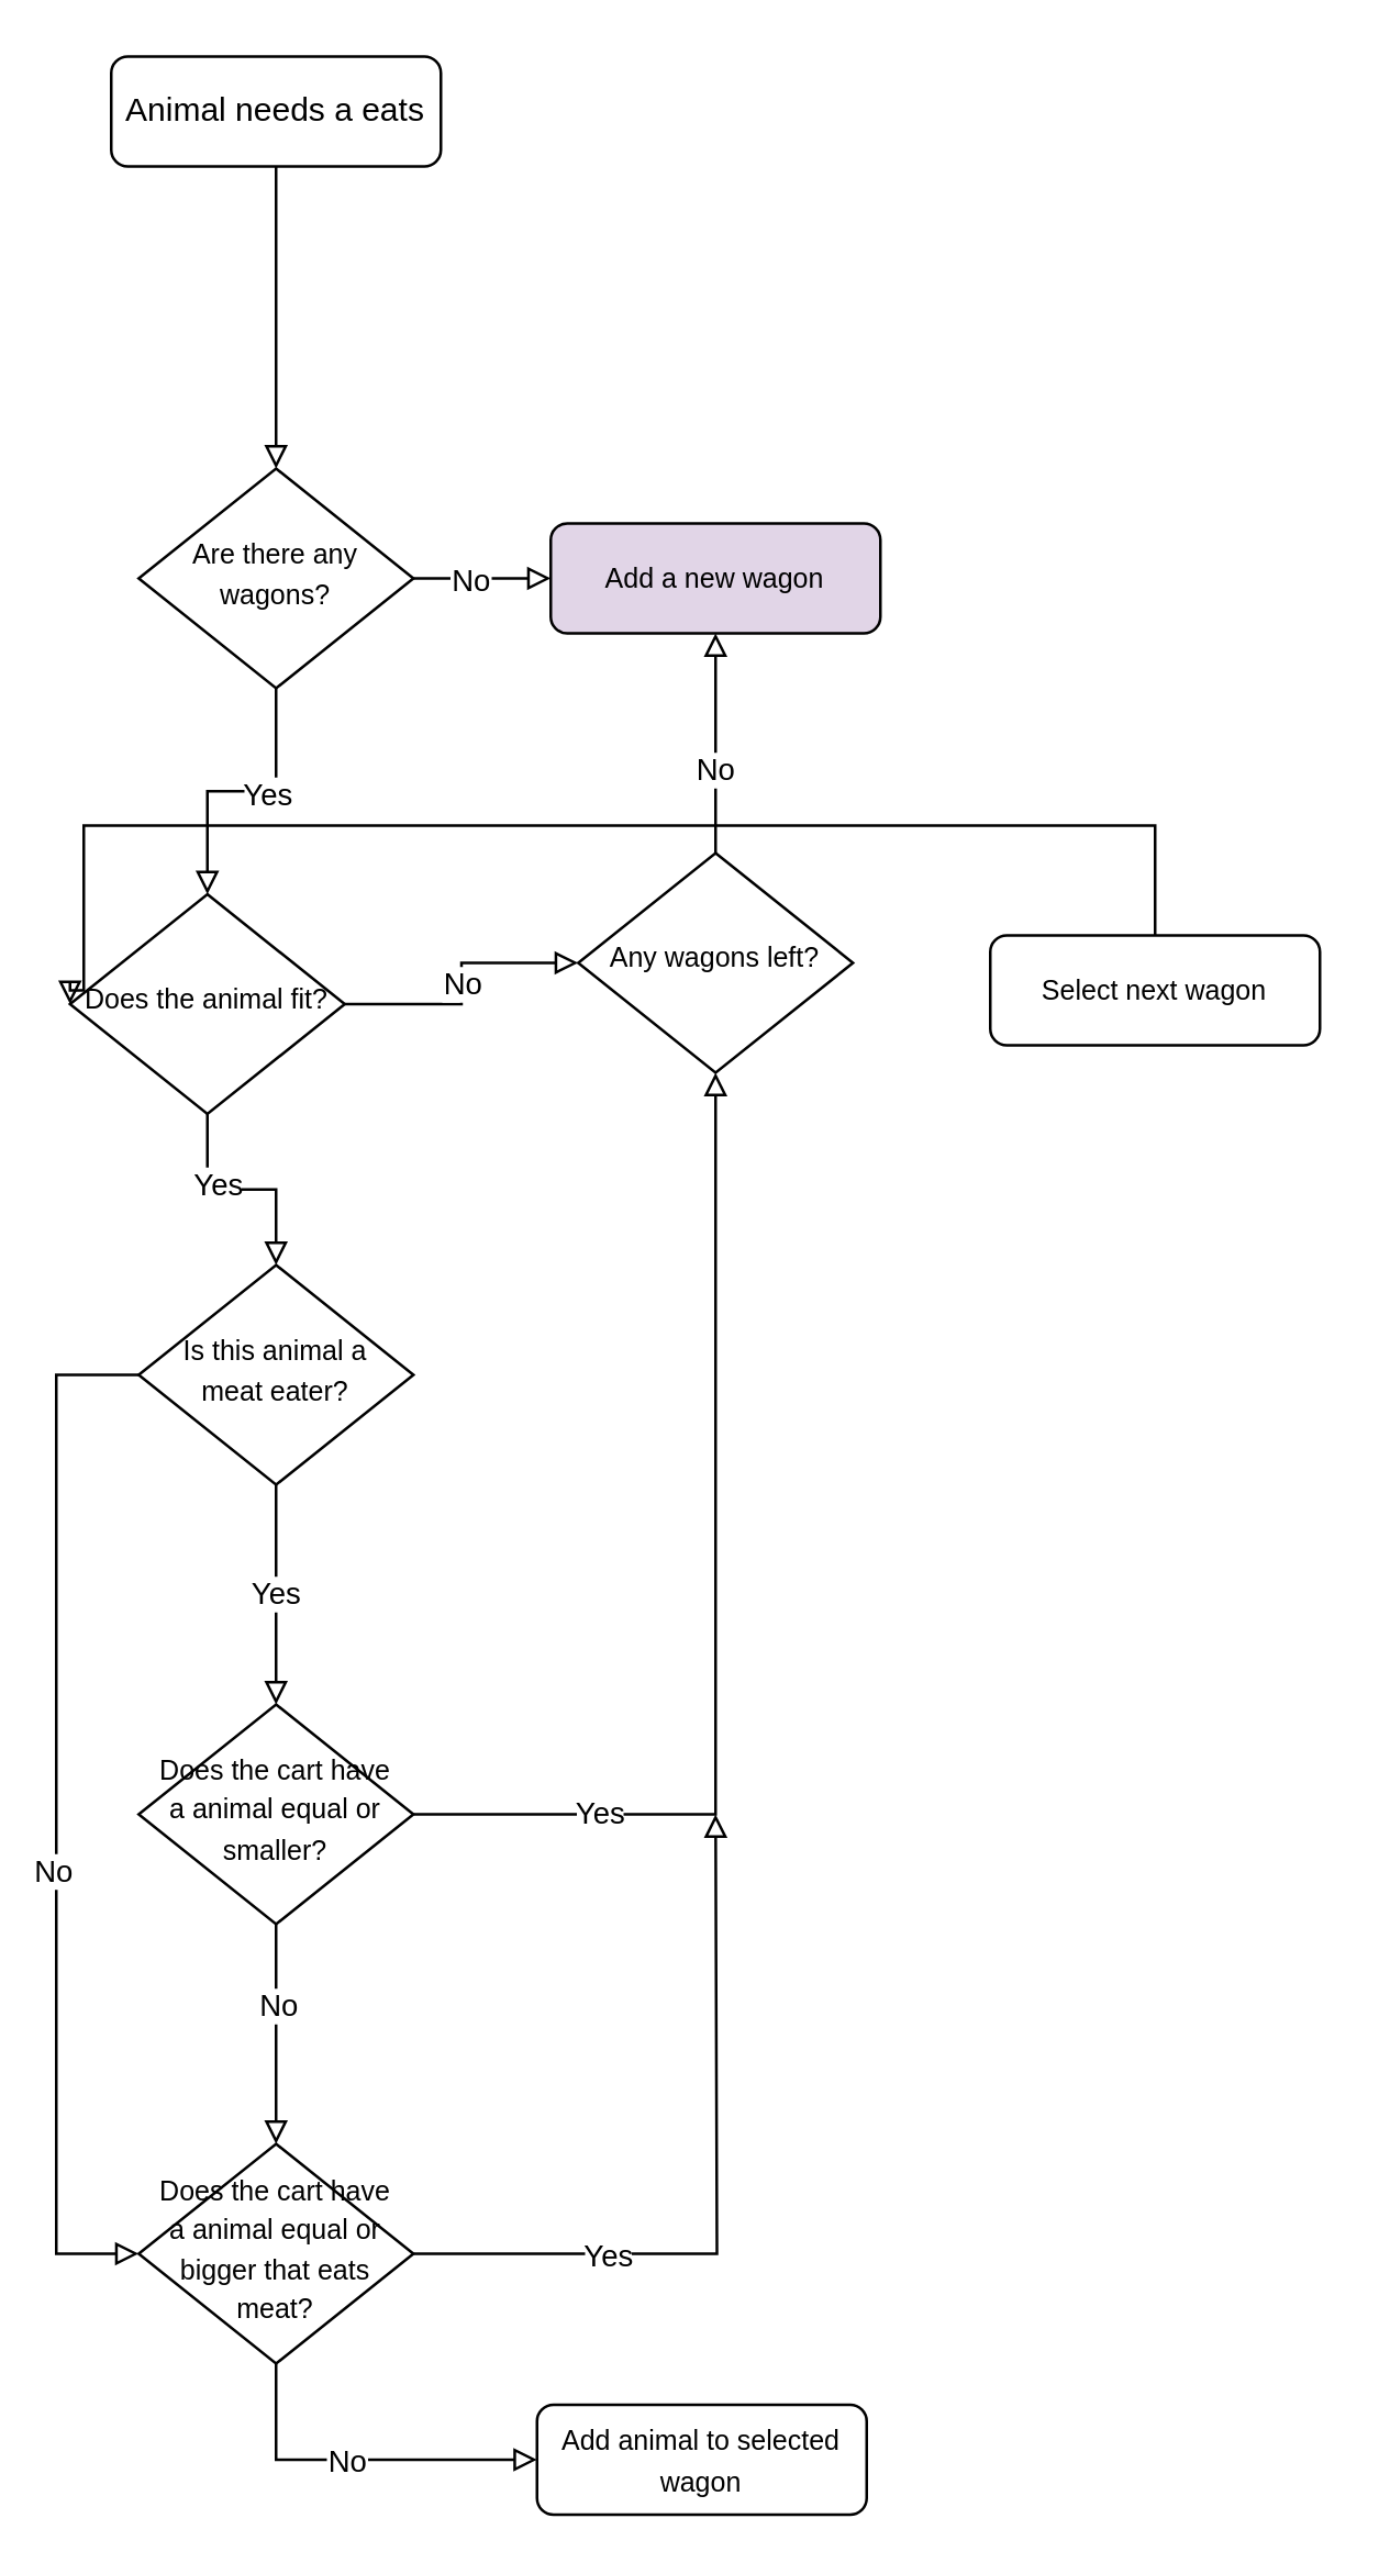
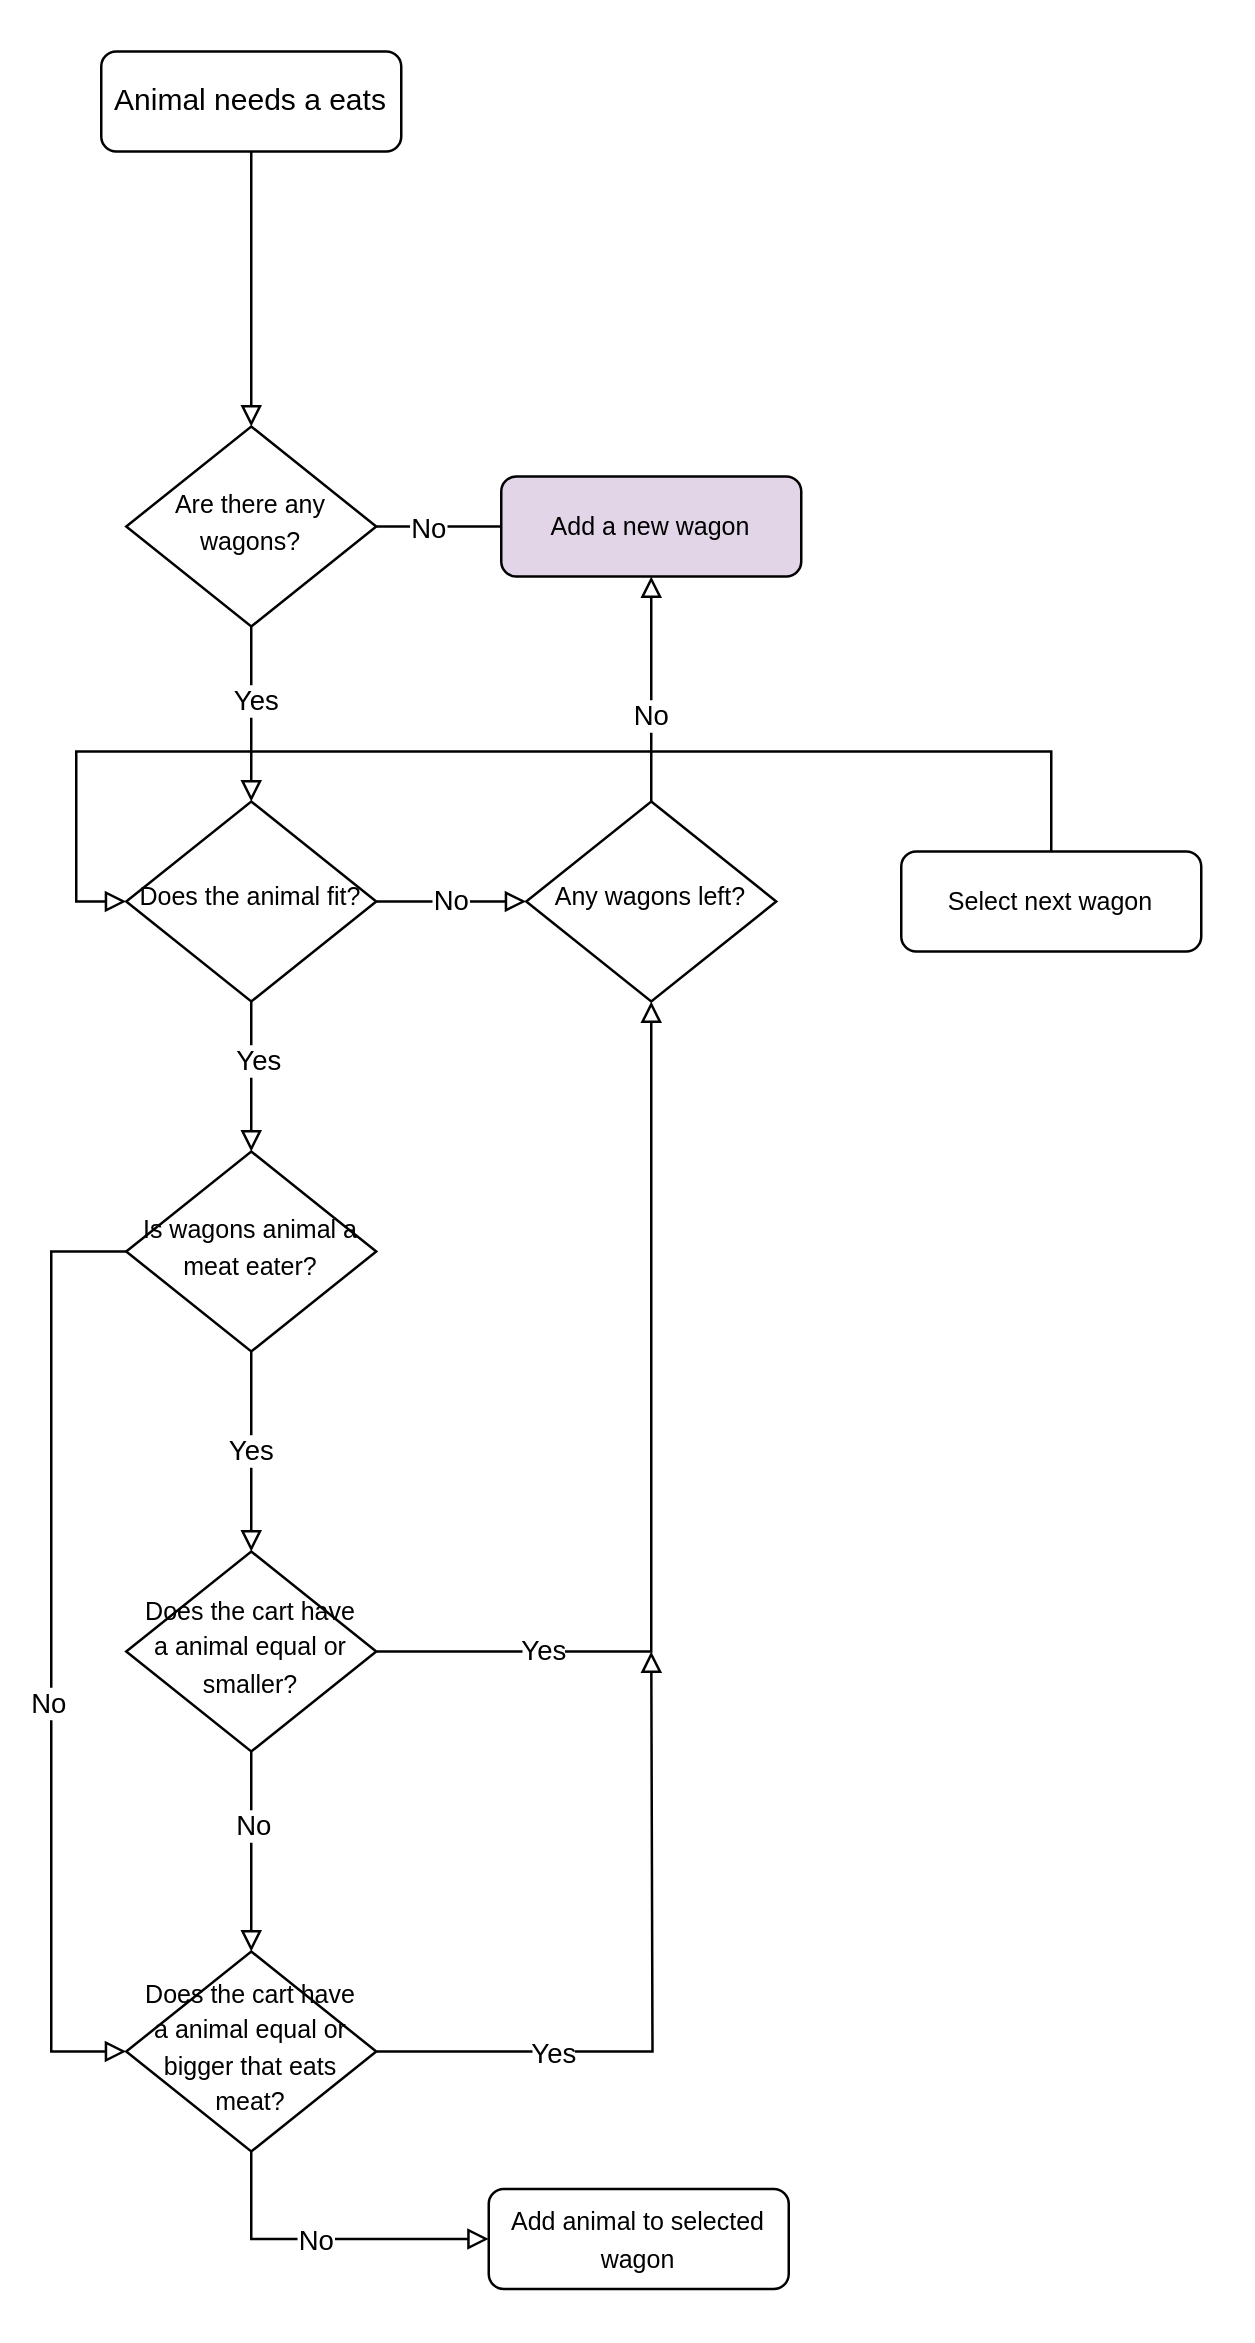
  <mxCell id="0" />
  <mxCell id="1" parent="0" />
  <mxCell id="2" style="edgeStyle=orthogonalEdgeStyle;rounded=0;orthogonalLoop=1;jettySize=auto;html=1;entryX=0.5;entryY=0;entryDx=0;entryDy=0;endArrow=block;endFill=0;strokeWidth=1;" parent="1" source="3" target="8" edge="1"><mxGeometry relative="1" as="geometry" /></mxCell>
  <mxCell id="3" value="Animal needs a eats" style="rounded=1;whiteSpace=wrap;html=1;fontSize=12;glass=0;strokeWidth=1;shadow=0;" parent="1" vertex="1"><mxGeometry x="40" y="20" width="120" height="40" as="geometry" /></mxCell>
  <mxCell id="4" style="edgeStyle=orthogonalEdgeStyle;rounded=0;orthogonalLoop=1;jettySize=auto;html=1;exitX=0.5;exitY=1;exitDx=0;exitDy=0;endArrow=block;endFill=0;strokeWidth=1;" parent="1" source="8" target="13" edge="1"><mxGeometry relative="1" as="geometry" /></mxCell>
  <mxCell id="5" value="Yes" style="edgeLabel;html=1;align=center;verticalAlign=middle;resizable=0;points=[];" parent="4" vertex="1" connectable="0"><mxGeometry x="-0.183" y="1" relative="1" as="geometry"><mxPoint as="offset" /></mxGeometry></mxCell>
- <mxCell id="6" style="edgeStyle=orthogonalEdgeStyle;rounded=0;orthogonalLoop=1;jettySize=auto;html=1;entryX=0;entryY=0.5;entryDx=0;entryDy=0;endArrow=block;endFill=0;strokeWidth=1;" parent="1" source="8" target="9" edge="1"><mxGeometry relative="1" as="geometry" /></mxCell>
+ <mxCell id="6" style="edgeStyle=orthogonalEdgeStyle;rounded=0;orthogonalLoop=1;jettySize=auto;html=1;entryX=0;entryY=0.5;entryDx=0;entryDy=0;endArrow=none;endFill=0;strokeWidth=1;" parent="1" source="8" target="9" edge="1"><mxGeometry relative="1" as="geometry" /></mxCell>
  <mxCell id="7" value="No&lt;br&gt;" style="edgeLabel;html=1;align=center;verticalAlign=middle;resizable=0;points=[];" parent="6" vertex="1" connectable="0"><mxGeometry x="-0.192" relative="1" as="geometry"><mxPoint as="offset" /></mxGeometry></mxCell>
  <mxCell id="8" value="&lt;font style=&quot;font-size: 10px&quot;&gt;Are there any wagons?&lt;/font&gt;" style="rhombus;whiteSpace=wrap;html=1;shadow=0;fontFamily=Helvetica;fontSize=12;align=center;strokeWidth=1;spacing=6;spacingTop=-4;" parent="1" vertex="1"><mxGeometry x="50" y="170" width="100" height="80" as="geometry" /></mxCell>
  <mxCell id="9" value="&lt;font style=&quot;font-size: 10px&quot;&gt;Add a new wagon&lt;/font&gt;" style="rounded=1;whiteSpace=wrap;html=1;fontSize=12;glass=0;strokeWidth=1;shadow=0;fillColor=#e1d5e7;" parent="1" vertex="1"><mxGeometry x="200" y="190" width="120" height="40" as="geometry" /></mxCell>
  <mxCell id="10" value="No" style="edgeStyle=orthogonalEdgeStyle;rounded=0;orthogonalLoop=1;jettySize=auto;html=1;entryX=0;entryY=0.5;entryDx=0;entryDy=0;endArrow=block;endFill=0;strokeWidth=1;" parent="1" source="13" target="16" edge="1"><mxGeometry relative="1" as="geometry" /></mxCell>
  <mxCell id="11" style="edgeStyle=orthogonalEdgeStyle;rounded=0;orthogonalLoop=1;jettySize=auto;html=1;entryX=0.5;entryY=0;entryDx=0;entryDy=0;endArrow=block;endFill=0;strokeWidth=1;" parent="1" source="13" target="22" edge="1"><mxGeometry relative="1" as="geometry" /></mxCell>
  <mxCell id="12" value="Yes" style="edgeLabel;html=1;align=center;verticalAlign=middle;resizable=0;points=[];" parent="11" vertex="1" connectable="0"><mxGeometry x="-0.224" y="2" relative="1" as="geometry"><mxPoint as="offset" /></mxGeometry></mxCell>
- <mxCell id="13" value="&lt;font style=&quot;font-size: 10px ; line-height: 120%&quot;&gt;Does the animal fit?&lt;/font&gt;" style="rhombus;whiteSpace=wrap;html=1;shadow=0;fontFamily=Helvetica;fontSize=12;align=center;strokeWidth=1;spacing=6;spacingTop=-4;" parent="1" vertex="1"><mxGeometry x="25" y="325" width="100" height="80" as="geometry" /></mxCell>
+ <mxCell id="13" value="&lt;font style=&quot;font-size: 10px ; line-height: 120%&quot;&gt;Does the animal fit?&lt;/font&gt;" style="rhombus;whiteSpace=wrap;html=1;shadow=0;fontFamily=Helvetica;fontSize=12;align=center;strokeWidth=1;spacing=6;spacingTop=-4;" parent="1" vertex="1"><mxGeometry x="50" y="320" width="100" height="80" as="geometry" /></mxCell>
  <mxCell id="14" style="edgeStyle=orthogonalEdgeStyle;rounded=0;orthogonalLoop=1;jettySize=auto;html=1;entryX=0.5;entryY=1;entryDx=0;entryDy=0;endArrow=block;endFill=0;strokeWidth=1;" parent="1" source="16" target="9" edge="1"><mxGeometry relative="1" as="geometry" /></mxCell>
  <mxCell id="15" value="No" style="edgeLabel;html=1;align=center;verticalAlign=middle;resizable=0;points=[];" parent="14" vertex="1" connectable="0"><mxGeometry x="-0.222" y="1" relative="1" as="geometry"><mxPoint as="offset" /></mxGeometry></mxCell>
- <mxCell id="16" value="&lt;font style=&quot;font-size: 10px ; line-height: 120%&quot;&gt;Any wagons left?&lt;/font&gt;" style="rhombus;whiteSpace=wrap;html=1;shadow=0;fontFamily=Helvetica;fontSize=12;align=center;strokeWidth=1;spacing=6;spacingTop=-4;" parent="1" vertex="1"><mxGeometry x="210" y="310" width="100" height="80" as="geometry" /></mxCell>
+ <mxCell id="16" value="&lt;font style=&quot;font-size: 10px ; line-height: 120%&quot;&gt;Any wagons left?&lt;/font&gt;" style="rhombus;whiteSpace=wrap;html=1;shadow=0;fontFamily=Helvetica;fontSize=12;align=center;strokeWidth=1;spacing=6;spacingTop=-4;" parent="1" vertex="1"><mxGeometry x="210" y="320" width="100" height="80" as="geometry" /></mxCell>
  <mxCell id="17" style="edgeStyle=orthogonalEdgeStyle;rounded=0;orthogonalLoop=1;jettySize=auto;html=1;entryX=0;entryY=0.5;entryDx=0;entryDy=0;endArrow=block;endFill=0;strokeWidth=1;" parent="1" source="18" target="13" edge="1"><mxGeometry relative="1" as="geometry"><Array as="points"><mxPoint x="420" y="300" /><mxPoint x="30" y="300" /><mxPoint x="30" y="360" /></Array></mxGeometry></mxCell>
  <mxCell id="18" value="&lt;font style=&quot;font-size: 10px&quot;&gt;Select next wagon&lt;/font&gt;" style="rounded=1;whiteSpace=wrap;html=1;fontSize=12;glass=0;strokeWidth=1;shadow=0;" parent="1" vertex="1"><mxGeometry x="360" y="340" width="120" height="40" as="geometry" /></mxCell>
  <mxCell id="19" value="Yes" style="edgeStyle=orthogonalEdgeStyle;rounded=0;orthogonalLoop=1;jettySize=auto;html=1;endArrow=block;endFill=0;strokeWidth=1;" parent="1" source="22" target="27" edge="1"><mxGeometry relative="1" as="geometry" /></mxCell>
  <mxCell id="20" style="edgeStyle=orthogonalEdgeStyle;rounded=0;orthogonalLoop=1;jettySize=auto;html=1;entryX=0;entryY=0.5;entryDx=0;entryDy=0;endArrow=block;endFill=0;strokeWidth=1;" parent="1" source="22" target="32" edge="1"><mxGeometry relative="1" as="geometry"><Array as="points"><mxPoint x="20" y="500" /><mxPoint x="20" y="820" /></Array></mxGeometry></mxCell>
  <mxCell id="21" value="No&lt;br&gt;" style="edgeLabel;html=1;align=center;verticalAlign=middle;resizable=0;points=[];" parent="20" vertex="1" connectable="0"><mxGeometry x="0.107" y="-2" relative="1" as="geometry"><mxPoint as="offset" /></mxGeometry></mxCell>
- <mxCell id="22" value="&lt;font style=&quot;font-size: 10px ; line-height: 120%&quot;&gt;Is this animal a meat eater?&lt;/font&gt;" style="rhombus;whiteSpace=wrap;html=1;shadow=0;fontFamily=Helvetica;fontSize=12;align=center;strokeWidth=1;spacing=6;spacingTop=-4;" parent="1" vertex="1"><mxGeometry x="50" y="460" width="100" height="80" as="geometry" /></mxCell>
+ <mxCell id="22" value="&lt;font style=&quot;font-size: 10px ; line-height: 120%&quot;&gt;Is wagons animal a meat eater?&lt;/font&gt;" style="rhombus;whiteSpace=wrap;html=1;shadow=0;fontFamily=Helvetica;fontSize=12;align=center;strokeWidth=1;spacing=6;spacingTop=-4;" parent="1" vertex="1"><mxGeometry x="50" y="460" width="100" height="80" as="geometry" /></mxCell>
  <mxCell id="23" style="edgeStyle=orthogonalEdgeStyle;rounded=0;orthogonalLoop=1;jettySize=auto;html=1;entryX=0.5;entryY=1;entryDx=0;entryDy=0;endArrow=block;endFill=0;strokeWidth=1;" parent="1" source="27" target="16" edge="1"><mxGeometry relative="1" as="geometry"><Array as="points"><mxPoint x="260" y="660" /></Array></mxGeometry></mxCell>
  <mxCell id="24" value="Yes" style="edgeLabel;html=1;align=center;verticalAlign=middle;resizable=0;points=[];" parent="23" vertex="1" connectable="0"><mxGeometry x="-0.645" y="1" relative="1" as="geometry"><mxPoint as="offset" /></mxGeometry></mxCell>
  <mxCell id="25" style="edgeStyle=orthogonalEdgeStyle;rounded=0;orthogonalLoop=1;jettySize=auto;html=1;exitX=0.5;exitY=1;exitDx=0;exitDy=0;endArrow=block;endFill=0;strokeWidth=1;" parent="1" source="27" target="32" edge="1"><mxGeometry relative="1" as="geometry" /></mxCell>
  <mxCell id="26" value="No" style="edgeLabel;html=1;align=center;verticalAlign=middle;resizable=0;points=[];" parent="25" vertex="1" connectable="0"><mxGeometry x="-0.275" relative="1" as="geometry"><mxPoint as="offset" /></mxGeometry></mxCell>
  <mxCell id="27" value="&lt;span style=&quot;font-size: 10px&quot;&gt;Does the cart have a animal equal or smaller?&lt;/span&gt;" style="rhombus;whiteSpace=wrap;html=1;shadow=0;fontFamily=Helvetica;fontSize=12;align=center;strokeWidth=1;spacing=6;spacingTop=-4;" parent="1" vertex="1"><mxGeometry x="50" y="620" width="100" height="80" as="geometry" /></mxCell>
  <mxCell id="28" style="edgeStyle=orthogonalEdgeStyle;rounded=0;orthogonalLoop=1;jettySize=auto;html=1;endArrow=block;endFill=0;strokeWidth=1;" parent="1" source="32" edge="1"><mxGeometry relative="1" as="geometry"><mxPoint x="260" y="660" as="targetPoint" /></mxGeometry></mxCell>
  <mxCell id="29" value="Yes" style="edgeLabel;html=1;align=center;verticalAlign=middle;resizable=0;points=[];" parent="28" vertex="1" connectable="0"><mxGeometry x="-0.413" y="-1" relative="1" as="geometry"><mxPoint x="-9" y="-1" as="offset" /></mxGeometry></mxCell>
  <mxCell id="30" style="edgeStyle=orthogonalEdgeStyle;rounded=0;orthogonalLoop=1;jettySize=auto;html=1;exitX=0.5;exitY=1;exitDx=0;exitDy=0;entryX=0;entryY=0.5;entryDx=0;entryDy=0;endArrow=block;endFill=0;strokeWidth=1;" parent="1" source="32" target="33" edge="1"><mxGeometry relative="1" as="geometry" /></mxCell>
  <mxCell id="31" value="No" style="edgeLabel;html=1;align=center;verticalAlign=middle;resizable=0;points=[];" parent="30" vertex="1" connectable="0"><mxGeometry x="-0.074" relative="1" as="geometry"><mxPoint as="offset" /></mxGeometry></mxCell>
  <mxCell id="32" value="&lt;font style=&quot;font-size: 10px ; line-height: 120%&quot;&gt;Does the cart have a animal equal or bigger that eats meat?&lt;/font&gt;" style="rhombus;whiteSpace=wrap;html=1;shadow=0;fontFamily=Helvetica;fontSize=12;align=center;strokeWidth=1;spacing=6;spacingTop=-4;" parent="1" vertex="1"><mxGeometry x="50" y="780" width="100" height="80" as="geometry" /></mxCell>
  <mxCell id="33" value="&lt;font style=&quot;font-size: 10px&quot;&gt;Add animal to selected wagon&lt;/font&gt;" style="rounded=1;whiteSpace=wrap;html=1;fontSize=12;glass=0;strokeWidth=1;shadow=0;" parent="1" vertex="1"><mxGeometry x="195" y="875" width="120" height="40" as="geometry" /></mxCell>
